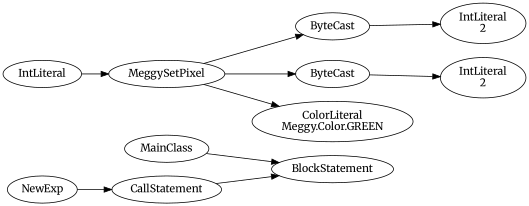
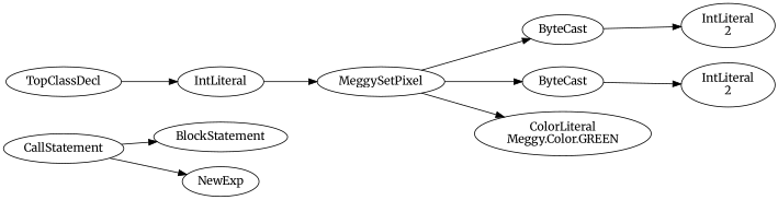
  digraph {
    fontname=Merriweather
    rankdir=LR
    node [fontname=Merriweather]
    edge [fontname=Merriweather]
-   n1 [label=MainClass]
    n2 [label=BlockStatement]
+   n3 [label=TopClassDecl]
    n4 [label=IntLiteral]
    n5 [label=CallStatement]
    n6 [label=NewExp]
    n7 [label=MeggySetPixel]
    n8 [label=ByteCast]
    n9 [label=ByteCast]
    n10 [label="ColorLiteral\nMeggy.Color.GREEN"]
    n11 [label="IntLiteral\n2"]
    n12 [label="IntLiteral\n2"]
-   n1 -> n2
+   n3 -> n4
    n4 -> n7
    n5 -> n2
-   n6 -> n5
+   n5 -> n6
    n7 -> n8
    n7 -> n9
    n7 -> n10
    n8 -> n11
    n9 -> n12
  }
